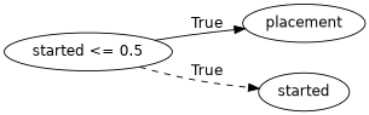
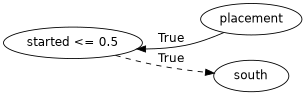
  digraph {
    fontname="DejaVu Sans"
    rankdir=LR
    node [fontname="DejaVu Sans"]
    edge [fontname="DejaVu Sans"]
    n1 [label="started <= 0.5"]
    n2 [label=placement]
-   n3 [label=started]
-   n1 -> n2 [label=True]
+   n3 [label=south]
+   n2 -> n1 [label=True]
    n1 -> n3 [label=True style=dashed]
  }
